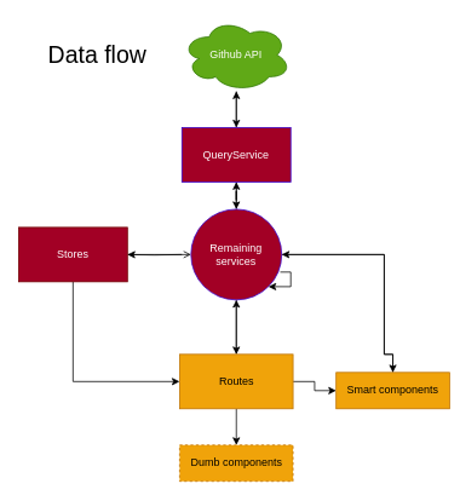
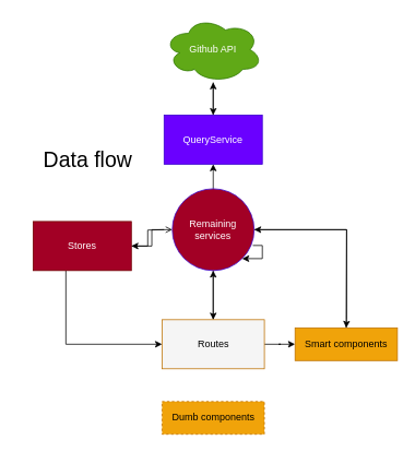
  <mxCell id="0" />
  <mxCell id="1" parent="0" />
- <mxCell id="2" value="Data flow" style="text;html=1;strokeColor=none;fillColor=none;align=center;verticalAlign=middle;whiteSpace=wrap;rounded=0;fontSize=26;" parent="1" vertex="1"><mxGeometry x="42.5" y="20" width="127.5" height="80" as="geometry" /></mxCell>
+ <mxCell id="2" value="Data flow" style="text;html=1;strokeColor=none;fillColor=none;align=center;verticalAlign=middle;whiteSpace=wrap;rounded=0;fontSize=26;" parent="1" vertex="1"><mxGeometry x="42.5" y="155" width="127.5" height="80" as="geometry" /></mxCell>
  <mxCell id="3" style="edgeStyle=orthogonalEdgeStyle;rounded=0;orthogonalLoop=1;jettySize=auto;html=1;fontSize=12;" parent="1" source="5" target="7" edge="1"><mxGeometry relative="1" as="geometry" /></mxCell>
- <mxCell id="4" style="edgeStyle=orthogonalEdgeStyle;rounded=0;orthogonalLoop=1;jettySize=auto;html=1;fontSize=12;entryX=0.5;entryY=0;entryDx=0;entryDy=0;" parent="1" source="5" target="22" edge="1"><mxGeometry relative="1" as="geometry"><mxPoint x="260" y="250" as="targetPoint" /></mxGeometry></mxCell>
- <mxCell id="5" value="QueryService" style="rounded=0;whiteSpace=wrap;html=1;fontSize=12;fillColor=#a20025;strokeColor=#3700CC;fontColor=#ffffff;" parent="1" vertex="1"><mxGeometry x="200" y="140" width="120" height="60" as="geometry" /></mxCell>
+ <mxCell id="5" value="QueryService" style="rounded=0;whiteSpace=wrap;html=1;fontSize=12;fillColor=#6a00ff;strokeColor=#3700CC;fontColor=#ffffff;" parent="1" vertex="1"><mxGeometry x="200" y="140" width="120" height="60" as="geometry" /></mxCell>
  <mxCell id="6" style="edgeStyle=orthogonalEdgeStyle;rounded=0;orthogonalLoop=1;jettySize=auto;html=1;entryX=0.5;entryY=0;entryDx=0;entryDy=0;fontSize=12;" parent="1" source="7" target="5" edge="1"><mxGeometry relative="1" as="geometry" /></mxCell>
  <mxCell id="7" value="Github API" style="ellipse;shape=cloud;whiteSpace=wrap;html=1;fontSize=12;fillColor=#60a917;strokeColor=#2D7600;fontColor=#ffffff;" parent="1" vertex="1"><mxGeometry x="200" y="20" width="120" height="80" as="geometry" /></mxCell>
  <mxCell id="8" style="edgeStyle=orthogonalEdgeStyle;rounded=0;orthogonalLoop=1;jettySize=auto;html=1;fontSize=12;entryX=0.5;entryY=1;entryDx=0;entryDy=0;" parent="1" source="11" target="22" edge="1"><mxGeometry relative="1" as="geometry"><mxPoint x="260" y="310" as="targetPoint" /></mxGeometry></mxCell>
- <mxCell id="9" style="edgeStyle=orthogonalEdgeStyle;rounded=0;orthogonalLoop=1;jettySize=auto;html=1;entryX=0.5;entryY=0;entryDx=0;entryDy=0;fontSize=12;" parent="1" source="11" target="12" edge="1"><mxGeometry relative="1" as="geometry" /></mxCell>
  <mxCell id="10" style="edgeStyle=orthogonalEdgeStyle;rounded=0;orthogonalLoop=1;jettySize=auto;html=1;entryX=0;entryY=0.5;entryDx=0;entryDy=0;fontSize=12;" parent="1" source="11" target="14" edge="1"><mxGeometry relative="1" as="geometry" /></mxCell>
- <mxCell id="11" value="Routes" style="rounded=0;whiteSpace=wrap;html=1;fillColor=#f0a30a;strokeColor=#BD7000;fontColor=#000000;" parent="1" vertex="1"><mxGeometry x="197.5" y="390" width="125" height="60" as="geometry" /></mxCell>
+ <mxCell id="11" value="Routes" style="rounded=0;whiteSpace=wrap;html=1;fillColor=#f5f5f5;strokeColor=#BD7000;fontColor=#000000;" parent="1" vertex="1"><mxGeometry x="197.5" y="390" width="125" height="60" as="geometry" /></mxCell>
  <mxCell id="12" value="Dumb components" style="rounded=0;whiteSpace=wrap;html=1;fillColor=#f0a30a;strokeColor=#BD7000;fontColor=#000000;dashed=1;" parent="1" vertex="1"><mxGeometry x="197.5" y="490" width="125" height="40" as="geometry" /></mxCell>
  <mxCell id="13" style="edgeStyle=orthogonalEdgeStyle;rounded=0;orthogonalLoop=1;jettySize=auto;html=1;entryX=1;entryY=0.5;entryDx=0;entryDy=0;fontSize=12;exitX=0.5;exitY=0;exitDx=0;exitDy=0;" parent="1" source="14" target="22" edge="1"><mxGeometry relative="1" as="geometry"><mxPoint x="433" y="390" as="sourcePoint" /><mxPoint x="320" y="280" as="targetPoint" /><Array as="points"><mxPoint x="423" y="390" /><mxPoint x="423" y="280" /></Array></mxGeometry></mxCell>
- <mxCell id="14" value="Smart components" style="rounded=0;whiteSpace=wrap;html=1;fillColor=#f0a30a;strokeColor=#BD7000;fontColor=#000000;" parent="1" vertex="1"><mxGeometry x="370" y="410" width="125" height="40" as="geometry" /></mxCell>
+ <mxCell id="14" value="Smart components" style="rounded=0;whiteSpace=wrap;html=1;fillColor=#f0a30a;strokeColor=#BD7000;fontColor=#000000;" parent="1" vertex="1"><mxGeometry x="360" y="400" width="125" height="40" as="geometry" /></mxCell>
  <mxCell id="15" style="edgeStyle=orthogonalEdgeStyle;rounded=0;orthogonalLoop=1;jettySize=auto;html=1;fontSize=12;exitX=1;exitY=0.5;exitDx=0;exitDy=0;entryX=0.5;entryY=0;entryDx=0;entryDy=0;" parent="1" source="22" target="14" edge="1"><mxGeometry relative="1" as="geometry"><mxPoint x="320" y="280" as="sourcePoint" /><mxPoint x="433" y="390" as="targetPoint" /><Array as="points"><mxPoint x="423" y="280" /><mxPoint x="423" y="390" /></Array></mxGeometry></mxCell>
  <mxCell id="16" style="edgeStyle=orthogonalEdgeStyle;rounded=0;orthogonalLoop=1;jettySize=auto;html=1;fontSize=12;" parent="1" target="19" edge="1"><mxGeometry relative="1" as="geometry"><mxPoint x="200" y="280" as="sourcePoint" /></mxGeometry></mxCell>
  <mxCell id="17" style="edgeStyle=orthogonalEdgeStyle;rounded=0;orthogonalLoop=1;jettySize=auto;html=1;entryX=0;entryY=0.5;entryDx=0;entryDy=0;fontSize=12;" parent="1" source="19" target="11" edge="1"><mxGeometry relative="1" as="geometry"><Array as="points"><mxPoint x="80" y="420" /></Array></mxGeometry></mxCell>
  <mxCell id="18" style="edgeStyle=orthogonalEdgeStyle;rounded=0;orthogonalLoop=1;jettySize=auto;html=1;fontSize=12;entryX=0;entryY=0.5;entryDx=0;entryDy=0;endArrow=open;" parent="1" source="19" target="22" edge="1"><mxGeometry relative="1" as="geometry"><mxPoint x="200" y="280" as="targetPoint" /></mxGeometry></mxCell>
- <mxCell id="19" value="&lt;span style=&quot;font-size: 12px;&quot;&gt;&lt;span style=&quot;font-size: 12px;&quot;&gt;Stores&lt;/span&gt;&lt;/span&gt;" style="rounded=0;whiteSpace=wrap;html=1;fontStyle=0;fontSize=12;fillColor=#a20025;strokeColor=#6F0000;fontColor=#ffffff;" parent="1" vertex="1"><mxGeometry x="20" y="250" width="120" height="60" as="geometry" /></mxCell>
+ <mxCell id="19" value="&lt;span style=&quot;font-size: 12px;&quot;&gt;&lt;span style=&quot;font-size: 12px;&quot;&gt;Stores&lt;/span&gt;&lt;/span&gt;" style="rounded=0;whiteSpace=wrap;html=1;fontStyle=0;fontSize=12;fillColor=#a20025;strokeColor=#6F0000;fontColor=#ffffff;" parent="1" vertex="1"><mxGeometry x="40" y="270" width="120" height="60" as="geometry" /></mxCell>
  <mxCell id="20" style="edgeStyle=orthogonalEdgeStyle;rounded=0;orthogonalLoop=1;jettySize=auto;html=1;fontSize=12;" parent="1" source="22" edge="1"><mxGeometry relative="1" as="geometry"><mxPoint x="260" y="200" as="targetPoint" /></mxGeometry></mxCell>
  <mxCell id="21" style="edgeStyle=orthogonalEdgeStyle;rounded=0;orthogonalLoop=1;jettySize=auto;html=1;entryX=0.5;entryY=0;entryDx=0;entryDy=0;fontSize=12;" parent="1" source="22" target="11" edge="1"><mxGeometry relative="1" as="geometry" /></mxCell>
  <mxCell id="22" value="Remaining services" style="ellipse;whiteSpace=wrap;html=1;aspect=fixed;rounded=0;shadow=0;glass=0;sketch=0;fontSize=12;fillColor=#a20025;strokeColor=#3700CC;fontColor=#ffffff;" parent="1" vertex="1"><mxGeometry x="210" y="230" width="100" height="100" as="geometry" /></mxCell>
  <mxCell id="23" style="edgeStyle=orthogonalEdgeStyle;rounded=0;orthogonalLoop=1;jettySize=auto;html=1;entryX=1;entryY=1;entryDx=0;entryDy=0;fontSize=12;exitX=0.984;exitY=0.693;exitDx=0;exitDy=0;exitPerimeter=0;" parent="1" source="22" target="22" edge="1"><mxGeometry relative="1" as="geometry"><Array as="points"><mxPoint x="320" y="299" /><mxPoint x="320" y="315" /></Array></mxGeometry></mxCell>
